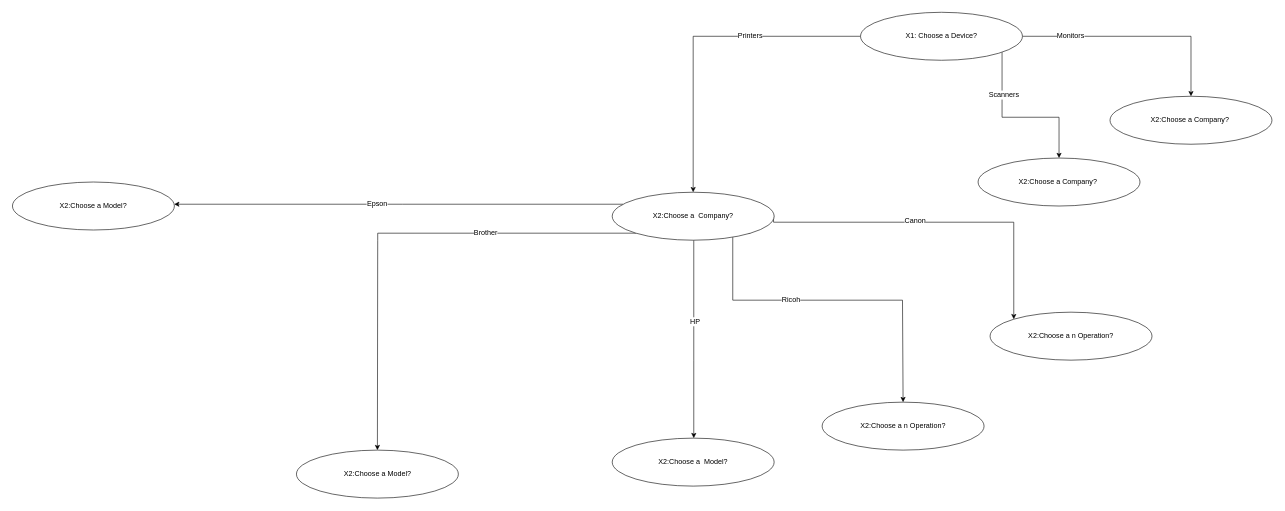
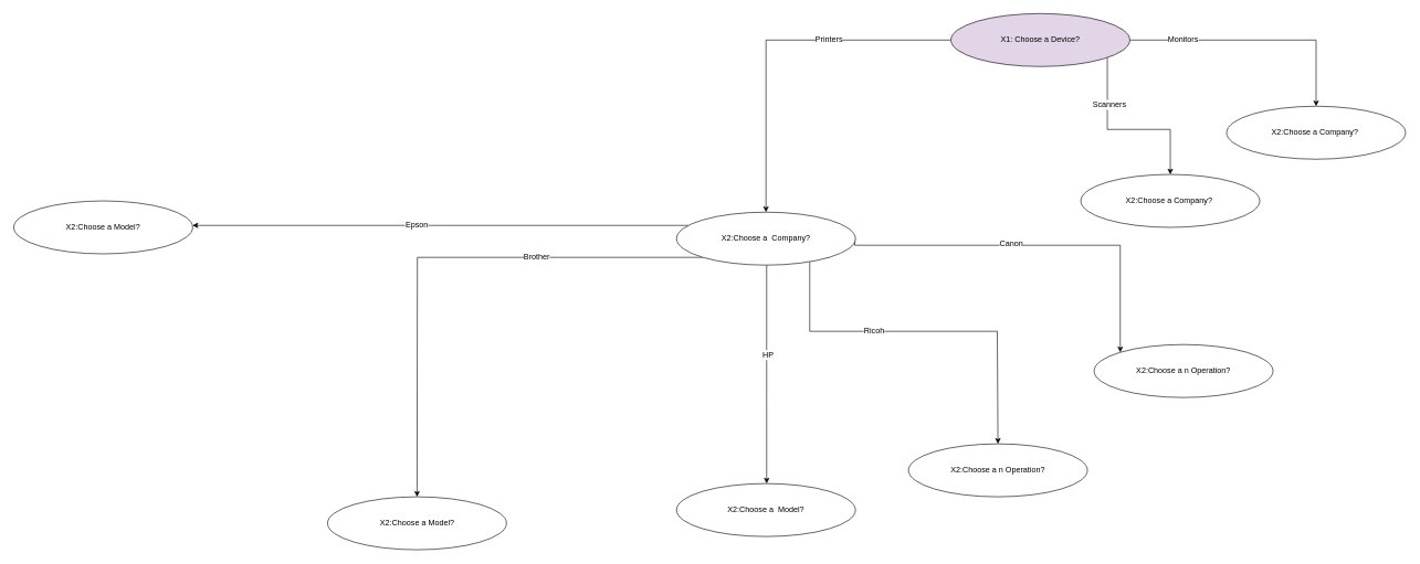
  <mxCell id="0" />
  <mxCell id="1" parent="0" />
  <mxCell id="2" value="" style="edgeStyle=orthogonalEdgeStyle;rounded=0;orthogonalLoop=1;jettySize=auto;html=1;entryX=0.5;entryY=0;entryDx=0;entryDy=0;" edge="1" parent="1" source="8" target="21"><mxGeometry relative="1" as="geometry"><mxPoint x="1155" y="160" as="targetPoint" /></mxGeometry></mxCell>
  <mxCell id="3" value="Printers" style="text;html=1;resizable=0;points=[];align=center;verticalAlign=middle;labelBackgroundColor=#ffffff;" vertex="1" connectable="0" parent="2"><mxGeometry x="-0.312" y="-1" relative="1" as="geometry"><mxPoint as="offset" /></mxGeometry></mxCell>
  <mxCell id="4" value="" style="edgeStyle=orthogonalEdgeStyle;rounded=0;orthogonalLoop=1;jettySize=auto;html=1;" edge="1" parent="1" source="8" target="10"><mxGeometry relative="1" as="geometry"><Array as="points"><mxPoint x="1670" y="195" /><mxPoint x="1765" y="195" /></Array></mxGeometry></mxCell>
  <mxCell id="5" value="Scanners" style="text;html=1;resizable=0;points=[];align=center;verticalAlign=middle;labelBackgroundColor=#ffffff;" vertex="1" connectable="0" parent="4"><mxGeometry x="-0.475" y="2" relative="1" as="geometry"><mxPoint as="offset" /></mxGeometry></mxCell>
  <mxCell id="6" value="" style="edgeStyle=orthogonalEdgeStyle;rounded=0;orthogonalLoop=1;jettySize=auto;html=1;" edge="1" parent="1" source="8" target="9"><mxGeometry relative="1" as="geometry" /></mxCell>
  <mxCell id="7" value="Monitors" style="text;html=1;resizable=0;points=[];align=center;verticalAlign=middle;labelBackgroundColor=#ffffff;" vertex="1" connectable="0" parent="6"><mxGeometry x="-0.587" y="-2" relative="1" as="geometry"><mxPoint y="-4" as="offset" /></mxGeometry></mxCell>
- <mxCell id="8" value="X1: Choose a Device?" style="ellipse;whiteSpace=wrap;html=1;" vertex="1" parent="1"><mxGeometry x="1434" y="20" width="270" height="80" as="geometry" /></mxCell>
+ <mxCell id="8" value="X1: Choose a Device?" style="ellipse;whiteSpace=wrap;html=1;fillColor=#e1d5e7;" vertex="1" parent="1"><mxGeometry x="1434" y="20" width="270" height="80" as="geometry" /></mxCell>
  <mxCell id="9" value="X2:Choose a Company?&amp;nbsp;&lt;br&gt;" style="ellipse;whiteSpace=wrap;html=1;" vertex="1" parent="1"><mxGeometry x="1850" y="160" width="270" height="80" as="geometry" /></mxCell>
  <mxCell id="10" value="X2:Choose a Company?&amp;nbsp;&lt;br&gt;" style="ellipse;whiteSpace=wrap;html=1;" vertex="1" parent="1"><mxGeometry x="1630" y="263" width="270" height="80" as="geometry" /></mxCell>
  <mxCell id="11" value="" style="edgeStyle=orthogonalEdgeStyle;rounded=0;orthogonalLoop=1;jettySize=auto;html=1;exitX=0;exitY=1;exitDx=0;exitDy=0;" edge="1" parent="1" source="21" target="26"><mxGeometry relative="1" as="geometry"><mxPoint x="989" y="490" as="sourcePoint" /><Array as="points"><mxPoint x="629" y="388" /><mxPoint x="629" y="400" /></Array></mxGeometry></mxCell>
  <mxCell id="12" value="Brother" style="text;html=1;resizable=0;points=[];align=center;verticalAlign=middle;labelBackgroundColor=#ffffff;" vertex="1" connectable="0" parent="11"><mxGeometry x="-0.366" y="-1" relative="1" as="geometry"><mxPoint as="offset" /></mxGeometry></mxCell>
  <mxCell id="13" value="" style="edgeStyle=orthogonalEdgeStyle;rounded=0;orthogonalLoop=1;jettySize=auto;html=1;" edge="1" parent="1" source="21" target="25"><mxGeometry relative="1" as="geometry"><Array as="points"><mxPoint x="1156" y="600" /><mxPoint x="1156" y="600" /></Array></mxGeometry></mxCell>
  <mxCell id="14" value="HP" style="text;html=1;resizable=0;points=[];align=center;verticalAlign=middle;labelBackgroundColor=#ffffff;" vertex="1" connectable="0" parent="13"><mxGeometry x="-0.175" y="1" relative="1" as="geometry"><mxPoint as="offset" /></mxGeometry></mxCell>
  <mxCell id="15" style="edgeStyle=orthogonalEdgeStyle;rounded=0;orthogonalLoop=1;jettySize=auto;html=1;exitX=1;exitY=1;exitDx=0;exitDy=0;entryX=0.5;entryY=0;entryDx=0;entryDy=0;" edge="1" parent="1" source="21" target="24"><mxGeometry relative="1" as="geometry"><Array as="points"><mxPoint x="1221" y="388" /><mxPoint x="1221" y="500" /><mxPoint x="1504" y="500" /></Array></mxGeometry></mxCell>
  <mxCell id="16" value="Ricoh" style="text;html=1;resizable=0;points=[];align=center;verticalAlign=middle;labelBackgroundColor=#ffffff;" vertex="1" connectable="0" parent="15"><mxGeometry x="-0.199" y="2" relative="1" as="geometry"><mxPoint as="offset" /></mxGeometry></mxCell>
  <mxCell id="17" value="" style="edgeStyle=orthogonalEdgeStyle;rounded=0;orthogonalLoop=1;jettySize=auto;html=1;" edge="1" parent="1" source="21" target="23"><mxGeometry relative="1" as="geometry"><Array as="points"><mxPoint x="670" y="340" /><mxPoint x="670" y="340" /></Array></mxGeometry></mxCell>
  <mxCell id="18" value="Epson" style="text;html=1;resizable=0;points=[];align=center;verticalAlign=middle;labelBackgroundColor=#ffffff;" vertex="1" connectable="0" parent="17"><mxGeometry x="0.098" y="1" relative="1" as="geometry"><mxPoint y="-3" as="offset" /></mxGeometry></mxCell>
  <mxCell id="19" value="" style="edgeStyle=orthogonalEdgeStyle;rounded=0;orthogonalLoop=1;jettySize=auto;html=1;exitX=1;exitY=0.5;exitDx=0;exitDy=0;entryX=0;entryY=0;entryDx=0;entryDy=0;" edge="1" parent="1" source="21" target="22"><mxGeometry relative="1" as="geometry"><Array as="points"><mxPoint x="1289" y="370" /><mxPoint x="1689" y="370" /></Array></mxGeometry></mxCell>
  <mxCell id="20" value="Canon" style="text;html=1;resizable=0;points=[];align=center;verticalAlign=middle;labelBackgroundColor=#ffffff;" vertex="1" connectable="0" parent="19"><mxGeometry x="-0.143" y="-2" relative="1" as="geometry"><mxPoint y="-5" as="offset" /></mxGeometry></mxCell>
  <mxCell id="21" value="X2:Choose a &amp;nbsp;Company?" style="ellipse;whiteSpace=wrap;html=1;" vertex="1" parent="1"><mxGeometry x="1020" y="320" width="270" height="80" as="geometry" /></mxCell>
  <mxCell id="22" value="X2:Choose a n Operation?" style="ellipse;whiteSpace=wrap;html=1;" vertex="1" parent="1"><mxGeometry x="1650" y="520" width="270" height="80" as="geometry" /></mxCell>
  <mxCell id="23" value="X2:Choose a Model?" style="ellipse;whiteSpace=wrap;html=1;" vertex="1" parent="1"><mxGeometry x="20" y="303" width="270" height="80" as="geometry" /></mxCell>
  <mxCell id="24" value="X2:Choose a n Operation?" style="ellipse;whiteSpace=wrap;html=1;" vertex="1" parent="1"><mxGeometry x="1370" y="670" width="270" height="80" as="geometry" /></mxCell>
  <mxCell id="25" value="X2:Choose a &amp;nbsp;Model?" style="ellipse;whiteSpace=wrap;html=1;" vertex="1" parent="1"><mxGeometry x="1020" y="730" width="270" height="80" as="geometry" /></mxCell>
  <mxCell id="26" value="X2:Choose a Model?" style="ellipse;whiteSpace=wrap;html=1;" vertex="1" parent="1"><mxGeometry x="493.5" y="750" width="270" height="80" as="geometry" /></mxCell>
